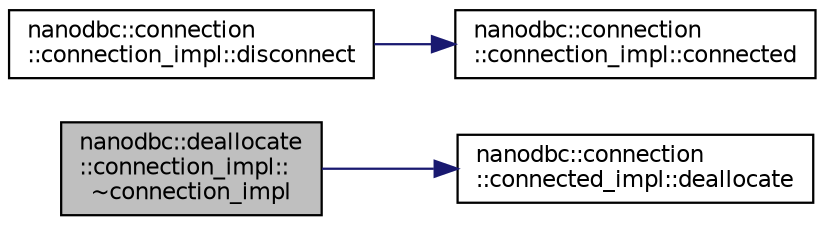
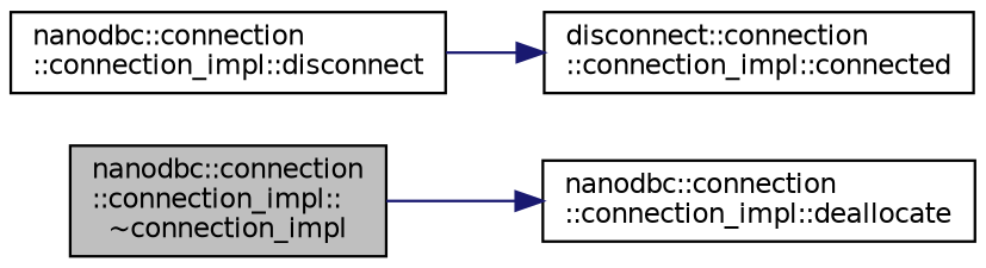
  digraph {
    rankdir=LR
    node [color=black fillcolor=white fontname=Helvetica fontsize=10 shape=record style=filled]
    edge [color=midnightblue fontname=Helvetica fontsize=10 labelfontname=Helvetica labelfontsize=10 style=solid]
-   n1 [fillcolor=grey75 fontcolor=black height=0.2 label="nanodbc::deallocate\l::connection_impl::\l~connection_impl" width=0.4]
-   n2 [height=0.2 label="nanodbc::connection\l::connected_impl::deallocate" width=0.4]
+   n1 [fillcolor=grey75 fontcolor=black height=0.2 label="nanodbc::connection\l::connection_impl::\l~connection_impl" width=0.4]
+   n2 [height=0.2 label="nanodbc::connection\l::connection_impl::deallocate" width=0.4]
    n3 [height=0.2 label="nanodbc::connection\l::connection_impl::disconnect" width=0.4]
-   n4 [height=0.2 label="nanodbc::connection\l::connection_impl::connected" width=0.4]
+   n4 [height=0.2 label="disconnect::connection\l::connection_impl::connected" width=0.4]
    n1 -> n2
    n3 -> n4
  }
